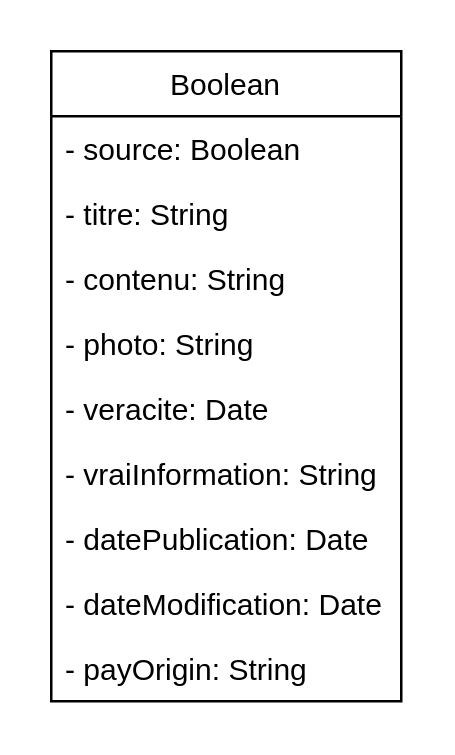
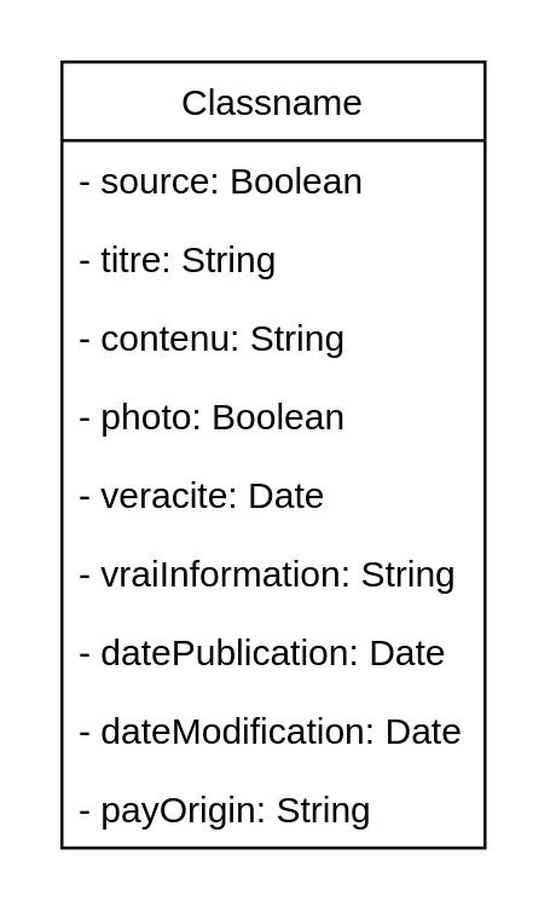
  <mxCell id="0" />
  <mxCell id="1" parent="0" />
- <mxCell id="2" value="Boolean" style="swimlane;fontStyle=0;childLayout=stackLayout;horizontal=1;startSize=26;fillColor=none;horizontalStack=0;resizeParent=1;resizeParentMax=0;resizeLast=0;collapsible=1;marginBottom=0;" vertex="1" parent="1"><mxGeometry x="20" y="20" width="140" height="260" as="geometry" /></mxCell>
+ <mxCell id="2" value="Classname" style="swimlane;fontStyle=0;childLayout=stackLayout;horizontal=1;startSize=26;fillColor=none;horizontalStack=0;resizeParent=1;resizeParentMax=0;resizeLast=0;collapsible=1;marginBottom=0;" vertex="1" parent="1"><mxGeometry x="20" y="20" width="140" height="260" as="geometry" /></mxCell>
  <mxCell id="3" value="- source: Boolean" style="text;strokeColor=none;fillColor=none;align=left;verticalAlign=top;spacingLeft=4;spacingRight=4;overflow=hidden;rotatable=0;points=[[0,0.5],[1,0.5]];portConstraint=eastwest;" vertex="1" parent="2"><mxGeometry y="26" width="140" height="26" as="geometry" /></mxCell>
  <mxCell id="4" value="- titre: String" style="text;strokeColor=none;fillColor=none;align=left;verticalAlign=top;spacingLeft=4;spacingRight=4;overflow=hidden;rotatable=0;points=[[0,0.5],[1,0.5]];portConstraint=eastwest;" vertex="1" parent="2"><mxGeometry y="52" width="140" height="26" as="geometry" /></mxCell>
  <mxCell id="5" value="- contenu: String&#10;" style="text;strokeColor=none;fillColor=none;align=left;verticalAlign=top;spacingLeft=4;spacingRight=4;overflow=hidden;rotatable=0;points=[[0,0.5],[1,0.5]];portConstraint=eastwest;" vertex="1" parent="2"><mxGeometry y="78" width="140" height="26" as="geometry" /></mxCell>
- <mxCell id="6" value="- photo: String" style="text;strokeColor=none;fillColor=none;align=left;verticalAlign=top;spacingLeft=4;spacingRight=4;overflow=hidden;rotatable=0;points=[[0,0.5],[1,0.5]];portConstraint=eastwest;" vertex="1" parent="2"><mxGeometry y="104" width="140" height="26" as="geometry" /></mxCell>
+ <mxCell id="6" value="- photo: Boolean" style="text;strokeColor=none;fillColor=none;align=left;verticalAlign=top;spacingLeft=4;spacingRight=4;overflow=hidden;rotatable=0;points=[[0,0.5],[1,0.5]];portConstraint=eastwest;" vertex="1" parent="2"><mxGeometry y="104" width="140" height="26" as="geometry" /></mxCell>
  <mxCell id="7" value="- veracite: Date" style="text;strokeColor=none;fillColor=none;align=left;verticalAlign=top;spacingLeft=4;spacingRight=4;overflow=hidden;rotatable=0;points=[[0,0.5],[1,0.5]];portConstraint=eastwest;" vertex="1" parent="2"><mxGeometry y="130" width="140" height="26" as="geometry" /></mxCell>
  <mxCell id="8" value="- vraiInformation: String" style="text;strokeColor=none;fillColor=none;align=left;verticalAlign=top;spacingLeft=4;spacingRight=4;overflow=hidden;rotatable=0;points=[[0,0.5],[1,0.5]];portConstraint=eastwest;" vertex="1" parent="2"><mxGeometry y="156" width="140" height="26" as="geometry" /></mxCell>
  <mxCell id="9" value="- datePublication: Date" style="text;strokeColor=none;fillColor=none;align=left;verticalAlign=top;spacingLeft=4;spacingRight=4;overflow=hidden;rotatable=0;points=[[0,0.5],[1,0.5]];portConstraint=eastwest;" vertex="1" parent="2"><mxGeometry y="182" width="140" height="26" as="geometry" /></mxCell>
  <mxCell id="10" value="- dateModification: Date" style="text;strokeColor=none;fillColor=none;align=left;verticalAlign=top;spacingLeft=4;spacingRight=4;overflow=hidden;rotatable=0;points=[[0,0.5],[1,0.5]];portConstraint=eastwest;" vertex="1" parent="2"><mxGeometry y="208" width="140" height="26" as="geometry" /></mxCell>
  <mxCell id="11" value="- payOrigin: String" style="text;strokeColor=none;fillColor=none;align=left;verticalAlign=top;spacingLeft=4;spacingRight=4;overflow=hidden;rotatable=0;points=[[0,0.5],[1,0.5]];portConstraint=eastwest;" vertex="1" parent="2"><mxGeometry y="234" width="140" height="26" as="geometry" /></mxCell>
